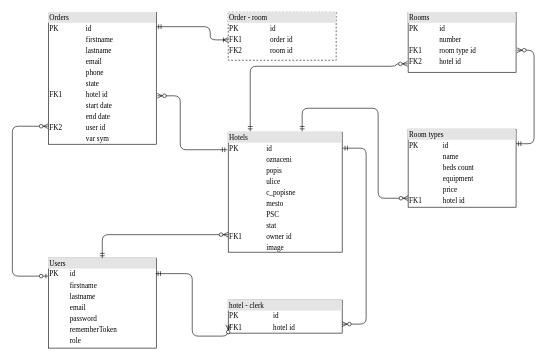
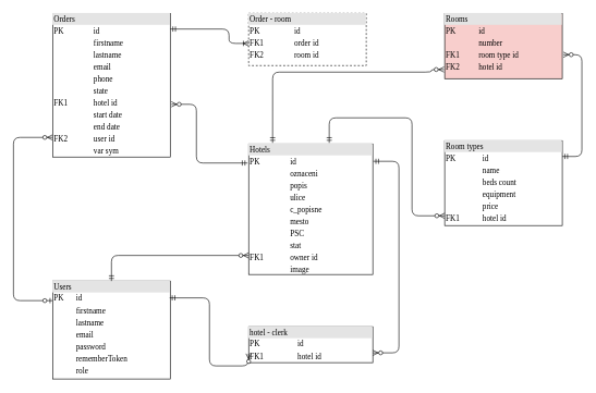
  <mxCell id="0" />
  <mxCell id="1" parent="0" />
  <mxCell id="2" value="&lt;div style=&quot;box-sizing: border-box ; width: 100% ; background: #e4e4e4 ; padding: 2px&quot;&gt;Order - room&lt;/div&gt;&lt;table style=&quot;width: 100% ; font-size: 1em&quot; cellpadding=&quot;2&quot; cellspacing=&quot;0&quot;&gt;&lt;tbody&gt;&lt;tr&gt;&lt;td&gt;PK&lt;/td&gt;&lt;td&gt;id&lt;/td&gt;&lt;/tr&gt;&lt;tr&gt;&lt;td&gt;FK1&lt;/td&gt;&lt;td&gt;order id&lt;/td&gt;&lt;/tr&gt;&lt;tr&gt;&lt;td&gt;FK2&lt;/td&gt;&lt;td&gt;room id&lt;/td&gt;&lt;/tr&gt;&lt;/tbody&gt;&lt;/table&gt;" style="verticalAlign=top;align=left;overflow=fill;html=1;rounded=0;shadow=0;comic=0;labelBackgroundColor=none;strokeWidth=1;fontFamily=Verdana;fontSize=12;dashed=1;" parent="1" vertex="1"><mxGeometry x="380" y="20" width="180" height="80" as="geometry" /></mxCell>
  <mxCell id="3" value="&lt;div style=&quot;box-sizing: border-box ; width: 100% ; background: #e4e4e4 ; padding: 2px&quot;&gt;Room types&lt;/div&gt;&lt;table style=&quot;width: 100% ; font-size: 1em&quot; cellpadding=&quot;2&quot; cellspacing=&quot;0&quot;&gt;&lt;tbody&gt;&lt;tr&gt;&lt;td&gt;PK&lt;/td&gt;&lt;td&gt;id&lt;/td&gt;&lt;/tr&gt;&lt;tr&gt;&lt;td&gt;&lt;br&gt;&lt;/td&gt;&lt;td&gt;name&lt;/td&gt;&lt;/tr&gt;&lt;tr&gt;&lt;td&gt;&lt;/td&gt;&lt;td&gt;beds count&lt;/td&gt;&lt;/tr&gt;&lt;tr&gt;&lt;td&gt;&lt;br&gt;&lt;/td&gt;&lt;td&gt;equipment&lt;/td&gt;&lt;/tr&gt;&lt;tr&gt;&lt;td&gt;&lt;/td&gt;&lt;td&gt;price&lt;/td&gt;&lt;/tr&gt;&lt;tr&gt;&lt;td&gt;FK1&lt;br&gt;&lt;/td&gt;&lt;td&gt;hotel id&lt;/td&gt;&lt;/tr&gt;&lt;/tbody&gt;&lt;/table&gt;" style="verticalAlign=top;align=left;overflow=fill;html=1;rounded=0;shadow=0;comic=0;labelBackgroundColor=none;strokeWidth=1;fontFamily=Verdana;fontSize=12" parent="1" vertex="1"><mxGeometry x="680" y="215" width="180" height="130" as="geometry" /></mxCell>
  <mxCell id="4" style="edgeStyle=orthogonalEdgeStyle;html=1;labelBackgroundColor=none;startArrow=ERmandOne;endArrow=ERoneToMany;fontFamily=Verdana;fontSize=12;align=left;" parent="1" edge="1"><mxGeometry relative="1" as="geometry"><mxPoint x="100" y="480" as="sourcePoint" /><mxPoint x="100" y="440" as="targetPoint" /></mxGeometry></mxCell>
  <mxCell id="5" style="edgeStyle=orthogonalEdgeStyle;html=1;labelBackgroundColor=none;startArrow=ERzeroToOne;endArrow=ERzeroToMany;fontFamily=Verdana;fontSize=12;align=left;startFill=1;endFill=1;" parent="1" source="8" target="6" edge="1"><mxGeometry relative="1" as="geometry"><mxPoint x="169.58" y="295" as="sourcePoint" /><mxPoint x="30" y="190" as="targetPoint" /><Array as="points"><mxPoint x="20" y="460" /><mxPoint x="20" y="210" /></Array></mxGeometry></mxCell>
  <mxCell id="6" value="&lt;div style=&quot;box-sizing: border-box ; width: 100% ; background: #e4e4e4 ; padding: 2px&quot;&gt;Orders&lt;/div&gt;&lt;table style=&quot;width: 100% ; font-size: 1em&quot; cellpadding=&quot;2&quot; cellspacing=&quot;0&quot;&gt;&lt;tbody&gt;&lt;tr&gt;&lt;td&gt;PK&lt;/td&gt;&lt;td&gt;id&lt;/td&gt;&lt;/tr&gt;&lt;tr&gt;&lt;td&gt;&lt;br&gt;&lt;/td&gt;&lt;td&gt;firstname&lt;/td&gt;&lt;/tr&gt;&lt;tr&gt;&lt;td&gt;&lt;/td&gt;&lt;td&gt;lastname&lt;/td&gt;&lt;/tr&gt;&lt;tr&gt;&lt;td&gt;&lt;br&gt;&lt;/td&gt;&lt;td&gt;email&lt;/td&gt;&lt;/tr&gt;&lt;tr&gt;&lt;td&gt;&lt;br&gt;&lt;/td&gt;&lt;td&gt;phone&lt;br&gt;&lt;/td&gt;&lt;/tr&gt;&lt;tr&gt;&lt;td&gt;&lt;br&gt;&lt;/td&gt;&lt;td&gt;state&lt;br&gt;&lt;/td&gt;&lt;/tr&gt;&lt;tr&gt;&lt;td&gt;FK1&lt;br&gt;&lt;/td&gt;&lt;td&gt;hotel id&lt;/td&gt;&lt;/tr&gt;&lt;tr&gt;&lt;td&gt;&lt;br&gt;&lt;/td&gt;&lt;td&gt;start date&lt;/td&gt;&lt;/tr&gt;&lt;tr&gt;&lt;td&gt;&lt;br&gt;&lt;/td&gt;&lt;td&gt;end date&lt;/td&gt;&lt;/tr&gt;&lt;tr&gt;&lt;td&gt;FK2&lt;br&gt;&lt;/td&gt;&lt;td&gt;user id&lt;/td&gt;&lt;/tr&gt;&lt;tr&gt;&lt;td&gt;&lt;br&gt;&lt;/td&gt;&lt;td&gt;var sym&lt;/td&gt;&lt;/tr&gt;&lt;/tbody&gt;&lt;/table&gt;" style="verticalAlign=top;align=left;overflow=fill;html=1;rounded=0;shadow=0;comic=0;labelBackgroundColor=none;strokeWidth=1;fontFamily=Verdana;fontSize=12" parent="1" vertex="1"><mxGeometry x="80" y="20" width="180" height="220" as="geometry" /></mxCell>
- <mxCell id="7" value="&lt;div style=&quot;box-sizing: border-box ; width: 100% ; background: #e4e4e4 ; padding: 2px&quot;&gt;Rooms&lt;/div&gt;&lt;table style=&quot;width: 100% ; font-size: 1em&quot; cellpadding=&quot;2&quot; cellspacing=&quot;0&quot;&gt;&lt;tbody&gt;&lt;tr&gt;&lt;td&gt;PK&lt;/td&gt;&lt;td&gt;id&lt;/td&gt;&lt;/tr&gt;&lt;tr&gt;&lt;td&gt;&lt;br&gt;&lt;/td&gt;&lt;td&gt;number&lt;/td&gt;&lt;/tr&gt;&lt;tr&gt;&lt;td&gt;FK1&lt;/td&gt;&lt;td&gt;room type id&lt;/td&gt;&lt;/tr&gt;&lt;tr&gt;&lt;td&gt;FK2&lt;/td&gt;&lt;td&gt;hotel id&lt;/td&gt;&lt;/tr&gt;&lt;tr&gt;&lt;td&gt;&lt;br&gt;&lt;/td&gt;&lt;td&gt;&lt;br&gt;&lt;/td&gt;&lt;/tr&gt;&lt;/tbody&gt;&lt;/table&gt;" style="verticalAlign=top;align=left;overflow=fill;html=1;rounded=0;shadow=0;comic=0;labelBackgroundColor=none;strokeWidth=1;fontFamily=Verdana;fontSize=12" parent="1" vertex="1"><mxGeometry x="680" y="20" width="180" height="100" as="geometry" /></mxCell>
+ <mxCell id="7" value="&lt;div style=&quot;box-sizing: border-box ; width: 100% ; background: #e4e4e4 ; padding: 2px&quot;&gt;Rooms&lt;/div&gt;&lt;table style=&quot;width: 100% ; font-size: 1em&quot; cellpadding=&quot;2&quot; cellspacing=&quot;0&quot;&gt;&lt;tbody&gt;&lt;tr&gt;&lt;td&gt;PK&lt;/td&gt;&lt;td&gt;id&lt;/td&gt;&lt;/tr&gt;&lt;tr&gt;&lt;td&gt;&lt;br&gt;&lt;/td&gt;&lt;td&gt;number&lt;/td&gt;&lt;/tr&gt;&lt;tr&gt;&lt;td&gt;FK1&lt;/td&gt;&lt;td&gt;room type id&lt;/td&gt;&lt;/tr&gt;&lt;tr&gt;&lt;td&gt;FK2&lt;/td&gt;&lt;td&gt;hotel id&lt;/td&gt;&lt;/tr&gt;&lt;tr&gt;&lt;td&gt;&lt;br&gt;&lt;/td&gt;&lt;td&gt;&lt;br&gt;&lt;/td&gt;&lt;/tr&gt;&lt;/tbody&gt;&lt;/table&gt;" style="verticalAlign=top;align=left;overflow=fill;html=1;rounded=0;shadow=0;comic=0;labelBackgroundColor=none;strokeWidth=1;fontFamily=Verdana;fontSize=12;fillColor=#f8cecc;" parent="1" vertex="1"><mxGeometry x="680" y="20" width="180" height="100" as="geometry" /></mxCell>
  <mxCell id="8" value="&lt;div style=&quot;box-sizing: border-box ; width: 100% ; background: #e4e4e4 ; padding: 2px&quot;&gt;Users&lt;/div&gt;&lt;table style=&quot;width: 100% ; font-size: 1em&quot; cellpadding=&quot;2&quot; cellspacing=&quot;0&quot;&gt;&lt;tbody&gt;&lt;tr&gt;&lt;td&gt;PK&lt;/td&gt;&lt;td&gt;id&lt;/td&gt;&lt;/tr&gt;&lt;tr&gt;&lt;td&gt;&lt;br&gt;&lt;/td&gt;&lt;td&gt;firstname&lt;/td&gt;&lt;/tr&gt;&lt;tr&gt;&lt;td&gt;&lt;/td&gt;&lt;td&gt;lastname&lt;/td&gt;&lt;/tr&gt;&lt;tr&gt;&lt;td&gt;&lt;br&gt;&lt;/td&gt;&lt;td&gt;email&lt;/td&gt;&lt;/tr&gt;&lt;tr&gt;&lt;td&gt;&lt;br&gt;&lt;/td&gt;&lt;td&gt;password&lt;/td&gt;&lt;/tr&gt;&lt;tr&gt;&lt;td&gt;&lt;/td&gt;&lt;td&gt;rememberToken&lt;/td&gt;&lt;/tr&gt;&lt;tr&gt;&lt;td&gt;&lt;br&gt;&lt;/td&gt;&lt;td&gt;role&lt;/td&gt;&lt;/tr&gt;&lt;tr&gt;&lt;td&gt;&lt;br&gt;&lt;/td&gt;&lt;td&gt;&lt;br&gt;&lt;/td&gt;&lt;/tr&gt;&lt;tr&gt;&lt;td&gt;&lt;/td&gt;&lt;td&gt;&lt;/td&gt;&lt;/tr&gt;&lt;/tbody&gt;&lt;/table&gt;" style="verticalAlign=top;align=left;overflow=fill;html=1;rounded=0;shadow=0;comic=0;labelBackgroundColor=none;strokeWidth=1;fontFamily=Verdana;fontSize=12" parent="1" vertex="1"><mxGeometry x="80" y="430" width="180" height="150" as="geometry" /></mxCell>
  <mxCell id="9" value="&lt;div style=&quot;box-sizing: border-box ; width: 100% ; background: #e4e4e4 ; padding: 2px&quot;&gt;Hotels&lt;/div&gt;&lt;table style=&quot;width: 100% ; font-size: 1em&quot; cellpadding=&quot;2&quot; cellspacing=&quot;0&quot;&gt;&lt;tbody&gt;&lt;tr&gt;&lt;td&gt;PK&lt;/td&gt;&lt;td&gt;id&lt;/td&gt;&lt;/tr&gt;&lt;tr&gt;&lt;td&gt;&lt;br&gt;&lt;/td&gt;&lt;td&gt;oznaceni&lt;/td&gt;&lt;/tr&gt;&lt;tr&gt;&lt;td&gt;&lt;/td&gt;&lt;td&gt;popis&lt;/td&gt;&lt;/tr&gt;&lt;tr&gt;&lt;td&gt;&lt;br&gt;&lt;/td&gt;&lt;td&gt;ulice&lt;/td&gt;&lt;/tr&gt;&lt;tr&gt;&lt;td&gt;&lt;br&gt;&lt;/td&gt;&lt;td&gt;c_popisne&lt;/td&gt;&lt;/tr&gt;&lt;tr&gt;&lt;td&gt;&lt;br&gt;&lt;/td&gt;&lt;td&gt;mesto&lt;/td&gt;&lt;/tr&gt;&lt;tr&gt;&lt;td&gt;&lt;br&gt;&lt;/td&gt;&lt;td&gt;PSC&lt;/td&gt;&lt;/tr&gt;&lt;tr&gt;&lt;td&gt;&lt;br&gt;&lt;/td&gt;&lt;td&gt;stat&lt;br&gt;&lt;/td&gt;&lt;/tr&gt;&lt;tr&gt;&lt;td&gt;FK1&lt;br&gt;&lt;/td&gt;&lt;td&gt;owner id&lt;/td&gt;&lt;/tr&gt;&lt;tr&gt;&lt;td&gt;&lt;br&gt;&lt;/td&gt;&lt;td&gt;image&lt;br&gt;&lt;/td&gt;&lt;/tr&gt;&lt;tr&gt;&lt;td&gt;&lt;br&gt;&lt;/td&gt;&lt;td&gt;&lt;br&gt;&lt;/td&gt;&lt;/tr&gt;&lt;tr&gt;&lt;td&gt;&lt;br&gt;&lt;/td&gt;&lt;td&gt;&lt;br&gt;&lt;/td&gt;&lt;/tr&gt;&lt;/tbody&gt;&lt;/table&gt;" style="verticalAlign=top;align=left;overflow=fill;html=1;rounded=0;shadow=0;comic=0;labelBackgroundColor=none;strokeWidth=1;fontFamily=Verdana;fontSize=12" parent="1" vertex="1"><mxGeometry x="380" y="220" width="190" height="200" as="geometry" /></mxCell>
  <mxCell id="10" value="&lt;div style=&quot;box-sizing: border-box ; width: 100% ; background: #e4e4e4 ; padding: 2px&quot;&gt;hotel - clerk&lt;/div&gt;&lt;table style=&quot;width: 100% ; font-size: 1em&quot; cellpadding=&quot;2&quot; cellspacing=&quot;0&quot;&gt;&lt;tbody&gt;&lt;tr&gt;&lt;td&gt;PK&lt;/td&gt;&lt;td&gt;id&lt;/td&gt;&lt;/tr&gt;&lt;tr&gt;&lt;td&gt;FK1&lt;/td&gt;&lt;td&gt;hotel id&lt;/td&gt;&lt;/tr&gt;&lt;tr&gt;&lt;td&gt;FK2&lt;/td&gt;&lt;td&gt;user id&lt;/td&gt;&lt;/tr&gt;&lt;/tbody&gt;&lt;/table&gt;" style="verticalAlign=top;align=left;overflow=fill;html=1;rounded=0;shadow=0;comic=0;labelBackgroundColor=none;strokeWidth=1;fontFamily=Verdana;fontSize=12" parent="1" vertex="1"><mxGeometry x="380" y="500" width="190" height="55" as="geometry" /></mxCell>
  <mxCell id="11" style="edgeStyle=orthogonalEdgeStyle;html=1;labelBackgroundColor=none;startArrow=ERmandOne;endArrow=ERoneToMany;fontFamily=Verdana;fontSize=12;align=left;startFill=0;endFill=0;" parent="1" target="2" edge="1"><mxGeometry relative="1" as="geometry"><mxPoint x="260" y="44" as="sourcePoint" /><mxPoint x="417" y="66" as="targetPoint" /><Array as="points"><mxPoint x="350" y="44" /><mxPoint x="350" y="66" /></Array></mxGeometry></mxCell>
  <mxCell id="12" style="edgeStyle=orthogonalEdgeStyle;html=1;labelBackgroundColor=none;startArrow=ERmandOne;endArrow=ERzeroToMany;fontFamily=Verdana;fontSize=12;align=left;startFill=0;endFill=1;entryX=1.009;entryY=0.633;entryDx=0;entryDy=0;entryPerimeter=0;exitX=1;exitY=0.186;exitDx=0;exitDy=0;exitPerimeter=0;" parent="1" source="3" target="7" edge="1"><mxGeometry relative="1" as="geometry"><mxPoint x="950" y="345" as="sourcePoint" /><mxPoint x="950" y="95" as="targetPoint" /><Array as="points"><mxPoint x="890" y="239" /><mxPoint x="890" y="83" /></Array></mxGeometry></mxCell>
  <mxCell id="13" style="edgeStyle=orthogonalEdgeStyle;html=1;labelBackgroundColor=none;startArrow=ERzeroToMany;endArrow=ERmandOne;fontFamily=Verdana;fontSize=12;align=left;startFill=1;endFill=0;exitX=0;exitY=0.75;exitDx=0;exitDy=0;entryX=0.995;entryY=0.172;entryDx=0;entryDy=0;entryPerimeter=0;" parent="1" source="10" target="8" edge="1"><mxGeometry relative="1" as="geometry"><mxPoint x="330" y="560" as="sourcePoint" /><mxPoint x="300" y="463" as="targetPoint" /><Array as="points"><mxPoint x="320" y="560" /><mxPoint x="320" y="456" /></Array></mxGeometry></mxCell>
  <mxCell id="14" style="edgeStyle=orthogonalEdgeStyle;html=1;labelBackgroundColor=none;startArrow=ERmandOne;endArrow=ERzeroToMany;fontFamily=Verdana;fontSize=12;align=left;startFill=0;endFill=1;exitX=0.5;exitY=0;exitDx=0;exitDy=0;entryX=0;entryY=0.854;entryDx=0;entryDy=0;entryPerimeter=0;" parent="1" source="8" target="9" edge="1"><mxGeometry relative="1" as="geometry"><mxPoint x="360" y="390" as="sourcePoint" /><mxPoint x="360" y="390" as="targetPoint" /><Array as="points"><mxPoint x="170" y="391" /></Array></mxGeometry></mxCell>
  <mxCell id="15" style="edgeStyle=orthogonalEdgeStyle;html=1;labelBackgroundColor=none;startArrow=ERmandOne;endArrow=ERzeroToMany;fontFamily=Verdana;fontSize=12;align=left;startFill=0;endFill=1;entryX=1.009;entryY=0.633;entryDx=0;entryDy=0;entryPerimeter=0;exitX=-0.009;exitY=0.146;exitDx=0;exitDy=0;exitPerimeter=0;" parent="1" source="9" target="6" edge="1"><mxGeometry relative="1" as="geometry"><mxPoint x="350" y="250" as="sourcePoint" /><mxPoint x="560" y="140" as="targetPoint" /><Array as="points"><mxPoint x="300" y="249" /><mxPoint x="300" y="159" /></Array></mxGeometry></mxCell>
  <mxCell id="16" style="edgeStyle=orthogonalEdgeStyle;html=1;labelBackgroundColor=none;startArrow=ERmandOne;endArrow=ERzeroToMany;fontFamily=Verdana;fontSize=12;align=left;startFill=0;endFill=1;exitX=1.004;exitY=0.133;exitDx=0;exitDy=0;exitPerimeter=0;" parent="1" source="9" target="10" edge="1"><mxGeometry relative="1" as="geometry"><mxPoint x="590" y="240" as="sourcePoint" /><mxPoint x="810" y="440" as="targetPoint" /><Array as="points"><mxPoint x="610" y="247" /><mxPoint x="610" y="540" /></Array></mxGeometry></mxCell>
  <mxCell id="17" style="edgeStyle=orthogonalEdgeStyle;html=1;labelBackgroundColor=none;startArrow=ERmandOne;endArrow=ERzeroToMany;fontFamily=Verdana;fontSize=12;align=left;startFill=0;endFill=1;exitX=0.193;exitY=-0.008;exitDx=0;exitDy=0;exitPerimeter=0;" parent="1" source="9" edge="1"><mxGeometry relative="1" as="geometry"><mxPoint x="480" y="150" as="sourcePoint" /><mxPoint x="679" y="106" as="targetPoint" /><Array as="points"><mxPoint x="417" y="110" /><mxPoint x="660" y="110" /><mxPoint x="660" y="106" /></Array></mxGeometry></mxCell>
  <mxCell id="18" style="edgeStyle=orthogonalEdgeStyle;html=1;labelBackgroundColor=none;startArrow=ERmandOne;endArrow=ERzeroToMany;fontFamily=Verdana;fontSize=12;align=left;startFill=0;endFill=1;entryX=0;entryY=0.885;entryDx=0;entryDy=0;entryPerimeter=0;exitX=0.649;exitY=-0.008;exitDx=0;exitDy=0;exitPerimeter=0;" parent="1" source="9" target="3" edge="1"><mxGeometry relative="1" as="geometry"><mxPoint x="500" y="180" as="sourcePoint" /><mxPoint x="750" y="290" as="targetPoint" /><Array as="points"><mxPoint x="503" y="180" /><mxPoint x="630" y="180" /><mxPoint x="630" y="330" /></Array></mxGeometry></mxCell>
